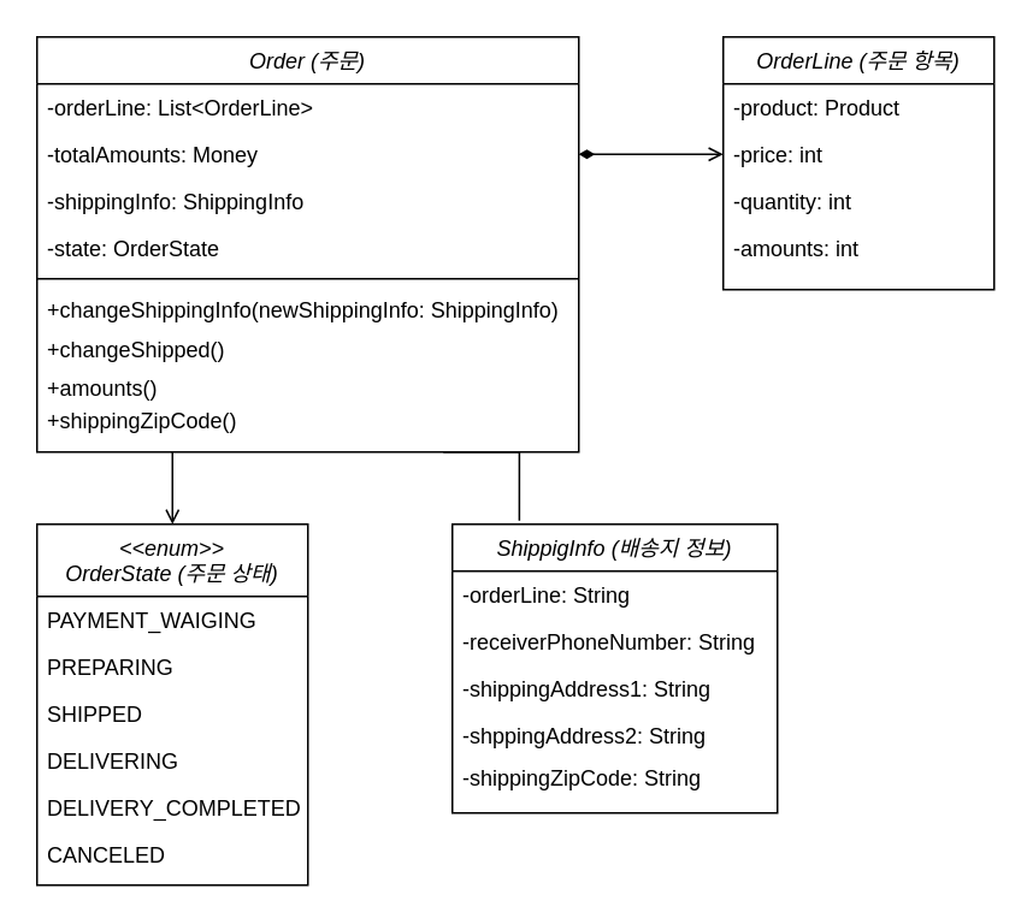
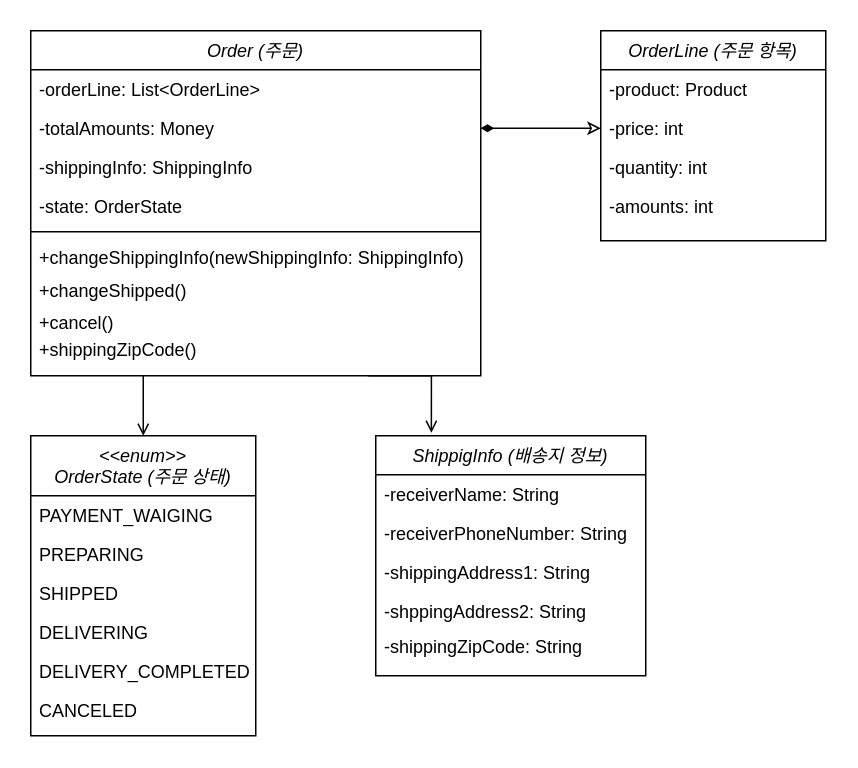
  <mxCell id="0" />
  <mxCell id="1" parent="0" />
  <mxCell id="2" style="edgeStyle=orthogonalEdgeStyle;rounded=0;orthogonalLoop=1;jettySize=auto;html=1;exitX=0.25;exitY=1;exitDx=0;exitDy=0;entryX=0.5;entryY=0;entryDx=0;entryDy=0;endArrow=open;endFill=0;" edge="1" parent="1" source="3" target="24"><mxGeometry relative="1" as="geometry" /></mxCell>
  <mxCell id="3" value="Order (주문)" style="swimlane;fontStyle=2;align=center;verticalAlign=top;childLayout=stackLayout;horizontal=1;startSize=26;horizontalStack=0;resizeParent=1;resizeLast=0;collapsible=1;marginBottom=0;rounded=0;shadow=0;strokeWidth=1;" vertex="1" parent="1"><mxGeometry x="20" y="20" width="300" height="230" as="geometry"><mxRectangle x="230" y="140" width="160" height="26" as="alternateBounds" /></mxGeometry></mxCell>
  <mxCell id="4" value="-orderLine: List&lt;OrderLine&gt;" style="text;align=left;verticalAlign=top;spacingLeft=4;spacingRight=4;overflow=hidden;rotatable=0;points=[[0,0.5],[1,0.5]];portConstraint=eastwest;" vertex="1" parent="3"><mxGeometry y="26" width="300" height="26" as="geometry" /></mxCell>
  <mxCell id="5" value="-totalAmounts: Money" style="text;align=left;verticalAlign=top;spacingLeft=4;spacingRight=4;overflow=hidden;rotatable=0;points=[[0,0.5],[1,0.5]];portConstraint=eastwest;rounded=0;shadow=0;html=0;" vertex="1" parent="3"><mxGeometry y="52" width="300" height="26" as="geometry" /></mxCell>
  <mxCell id="6" value="-shippingInfo: ShippingInfo" style="text;align=left;verticalAlign=top;spacingLeft=4;spacingRight=4;overflow=hidden;rotatable=0;points=[[0,0.5],[1,0.5]];portConstraint=eastwest;rounded=0;shadow=0;html=0;" vertex="1" parent="3"><mxGeometry y="78" width="300" height="26" as="geometry" /></mxCell>
  <mxCell id="7" value="-state: OrderState" style="text;align=left;verticalAlign=top;spacingLeft=4;spacingRight=4;overflow=hidden;rotatable=0;points=[[0,0.5],[1,0.5]];portConstraint=eastwest;" vertex="1" parent="3"><mxGeometry y="104" width="300" height="26" as="geometry" /></mxCell>
  <mxCell id="8" value="" style="line;html=1;strokeWidth=1;align=left;verticalAlign=middle;spacingTop=-1;spacingLeft=3;spacingRight=3;rotatable=0;labelPosition=right;points=[];portConstraint=eastwest;" vertex="1" parent="3"><mxGeometry y="130" width="300" height="8" as="geometry" /></mxCell>
  <mxCell id="9" value="+changeShippingInfo(newShippingInfo: ShippingInfo)" style="text;align=left;verticalAlign=top;spacingLeft=4;spacingRight=4;overflow=hidden;rotatable=0;points=[[0,0.5],[1,0.5]];portConstraint=eastwest;" vertex="1" parent="3"><mxGeometry y="138" width="300" height="26" as="geometry" /></mxCell>
  <mxCell id="10" value="+changeShipped()" style="text;align=left;verticalAlign=top;spacingLeft=4;spacingRight=4;overflow=hidden;rotatable=0;points=[[0,0.5],[1,0.5]];portConstraint=eastwest;" vertex="1" parent="1"><mxGeometry x="20" y="180" width="300" height="26" as="geometry" /></mxCell>
- <mxCell id="11" value="+amounts()" style="text;align=left;verticalAlign=top;spacingLeft=4;spacingRight=4;overflow=hidden;rotatable=0;points=[[0,0.5],[1,0.5]];portConstraint=eastwest;" vertex="1" parent="1"><mxGeometry x="20" y="201" width="300" height="26" as="geometry" /></mxCell>
+ <mxCell id="11" value="+cancel()" style="text;align=left;verticalAlign=top;spacingLeft=4;spacingRight=4;overflow=hidden;rotatable=0;points=[[0,0.5],[1,0.5]];portConstraint=eastwest;" vertex="1" parent="1"><mxGeometry x="20" y="201" width="300" height="26" as="geometry" /></mxCell>
  <mxCell id="12" value="+shippingZipCode()" style="text;align=left;verticalAlign=top;spacingLeft=4;spacingRight=4;overflow=hidden;rotatable=0;points=[[0,0.5],[1,0.5]];portConstraint=eastwest;" vertex="1" parent="1"><mxGeometry x="20" y="219" width="300" height="26" as="geometry" /></mxCell>
  <mxCell id="13" value="OrderLine (주문 항목)" style="swimlane;fontStyle=2;align=center;verticalAlign=top;childLayout=stackLayout;horizontal=1;startSize=26;horizontalStack=0;resizeParent=1;resizeLast=0;collapsible=1;marginBottom=0;rounded=0;shadow=0;strokeWidth=1;" vertex="1" parent="1"><mxGeometry x="400" y="20" width="150" height="140" as="geometry"><mxRectangle x="230" y="140" width="160" height="26" as="alternateBounds" /></mxGeometry></mxCell>
  <mxCell id="14" value="-product: Product" style="text;align=left;verticalAlign=top;spacingLeft=4;spacingRight=4;overflow=hidden;rotatable=0;points=[[0,0.5],[1,0.5]];portConstraint=eastwest;" vertex="1" parent="13"><mxGeometry y="26" width="150" height="26" as="geometry" /></mxCell>
  <mxCell id="15" value="-price: int" style="text;align=left;verticalAlign=top;spacingLeft=4;spacingRight=4;overflow=hidden;rotatable=0;points=[[0,0.5],[1,0.5]];portConstraint=eastwest;rounded=0;shadow=0;html=0;" vertex="1" parent="13"><mxGeometry y="52" width="150" height="26" as="geometry" /></mxCell>
  <mxCell id="16" value="-quantity: int" style="text;align=left;verticalAlign=top;spacingLeft=4;spacingRight=4;overflow=hidden;rotatable=0;points=[[0,0.5],[1,0.5]];portConstraint=eastwest;rounded=0;shadow=0;html=0;" vertex="1" parent="13"><mxGeometry y="78" width="150" height="26" as="geometry" /></mxCell>
  <mxCell id="17" value="-amounts: int" style="text;align=left;verticalAlign=top;spacingLeft=4;spacingRight=4;overflow=hidden;rotatable=0;points=[[0,0.5],[1,0.5]];portConstraint=eastwest;" vertex="1" parent="13"><mxGeometry y="104" width="150" height="26" as="geometry" /></mxCell>
  <mxCell id="18" value="ShippigInfo (배송지 정보)" style="swimlane;fontStyle=2;align=center;verticalAlign=top;childLayout=stackLayout;horizontal=1;startSize=26;horizontalStack=0;resizeParent=1;resizeLast=0;collapsible=1;marginBottom=0;rounded=0;shadow=0;strokeWidth=1;" vertex="1" parent="1"><mxGeometry x="250" y="290" width="180" height="160" as="geometry"><mxRectangle x="230" y="140" width="160" height="26" as="alternateBounds" /></mxGeometry></mxCell>
- <mxCell id="19" value="-orderLine: String" style="text;align=left;verticalAlign=top;spacingLeft=4;spacingRight=4;overflow=hidden;rotatable=0;points=[[0,0.5],[1,0.5]];portConstraint=eastwest;" vertex="1" parent="18"><mxGeometry y="26" width="180" height="26" as="geometry" /></mxCell>
+ <mxCell id="19" value="-receiverName: String" style="text;align=left;verticalAlign=top;spacingLeft=4;spacingRight=4;overflow=hidden;rotatable=0;points=[[0,0.5],[1,0.5]];portConstraint=eastwest;" vertex="1" parent="18"><mxGeometry y="26" width="180" height="26" as="geometry" /></mxCell>
  <mxCell id="20" value="-receiverPhoneNumber: String" style="text;align=left;verticalAlign=top;spacingLeft=4;spacingRight=4;overflow=hidden;rotatable=0;points=[[0,0.5],[1,0.5]];portConstraint=eastwest;rounded=0;shadow=0;html=0;" vertex="1" parent="18"><mxGeometry y="52" width="180" height="26" as="geometry" /></mxCell>
  <mxCell id="21" value="-shippingAddress1: String" style="text;align=left;verticalAlign=top;spacingLeft=4;spacingRight=4;overflow=hidden;rotatable=0;points=[[0,0.5],[1,0.5]];portConstraint=eastwest;rounded=0;shadow=0;html=0;" vertex="1" parent="18"><mxGeometry y="78" width="180" height="26" as="geometry" /></mxCell>
  <mxCell id="22" value="-shppingAddress2: String" style="text;align=left;verticalAlign=top;spacingLeft=4;spacingRight=4;overflow=hidden;rotatable=0;points=[[0,0.5],[1,0.5]];portConstraint=eastwest;" vertex="1" parent="18"><mxGeometry y="104" width="180" height="26" as="geometry" /></mxCell>
  <mxCell id="23" value="-shippingZipCode: String" style="text;align=left;verticalAlign=top;spacingLeft=4;spacingRight=4;overflow=hidden;rotatable=0;points=[[0,0.5],[1,0.5]];portConstraint=eastwest;" vertex="1" parent="1"><mxGeometry x="250" y="417" width="150" height="26" as="geometry" /></mxCell>
  <mxCell id="24" value="&lt;&lt;enum&gt;&gt;&#10;OrderState (주문 상태)" style="swimlane;fontStyle=2;align=center;verticalAlign=top;childLayout=stackLayout;horizontal=1;startSize=40;horizontalStack=0;resizeParent=1;resizeLast=0;collapsible=1;marginBottom=0;rounded=0;shadow=0;strokeWidth=1;" vertex="1" parent="1"><mxGeometry x="20" y="290" width="150" height="200" as="geometry"><mxRectangle x="230" y="140" width="160" height="26" as="alternateBounds" /></mxGeometry></mxCell>
  <mxCell id="25" value="PAYMENT_WAIGING" style="text;align=left;verticalAlign=top;spacingLeft=4;spacingRight=4;overflow=hidden;rotatable=0;points=[[0,0.5],[1,0.5]];portConstraint=eastwest;" vertex="1" parent="24"><mxGeometry y="40" width="150" height="26" as="geometry" /></mxCell>
  <mxCell id="26" value="PREPARING" style="text;align=left;verticalAlign=top;spacingLeft=4;spacingRight=4;overflow=hidden;rotatable=0;points=[[0,0.5],[1,0.5]];portConstraint=eastwest;rounded=0;shadow=0;html=0;" vertex="1" parent="24"><mxGeometry y="66" width="150" height="26" as="geometry" /></mxCell>
  <mxCell id="27" value="SHIPPED" style="text;align=left;verticalAlign=top;spacingLeft=4;spacingRight=4;overflow=hidden;rotatable=0;points=[[0,0.5],[1,0.5]];portConstraint=eastwest;rounded=0;shadow=0;html=0;" vertex="1" parent="24"><mxGeometry y="92" width="150" height="26" as="geometry" /></mxCell>
  <mxCell id="28" value="DELIVERING" style="text;align=left;verticalAlign=top;spacingLeft=4;spacingRight=4;overflow=hidden;rotatable=0;points=[[0,0.5],[1,0.5]];portConstraint=eastwest;" vertex="1" parent="24"><mxGeometry y="118" width="150" height="26" as="geometry" /></mxCell>
  <mxCell id="29" value="DELIVERY_COMPLETED" style="text;align=left;verticalAlign=top;spacingLeft=4;spacingRight=4;overflow=hidden;rotatable=0;points=[[0,0.5],[1,0.5]];portConstraint=eastwest;" vertex="1" parent="24"><mxGeometry y="144" width="150" height="26" as="geometry" /></mxCell>
  <mxCell id="30" value="CANCELED" style="text;align=left;verticalAlign=top;spacingLeft=4;spacingRight=4;overflow=hidden;rotatable=0;points=[[0,0.5],[1,0.5]];portConstraint=eastwest;" vertex="1" parent="24"><mxGeometry y="170" width="150" height="26" as="geometry" /></mxCell>
- <mxCell id="31" style="edgeStyle=orthogonalEdgeStyle;rounded=0;orthogonalLoop=1;jettySize=auto;html=1;exitX=0.75;exitY=1;exitDx=0;exitDy=0;entryX=0.206;entryY=-0.012;entryDx=0;entryDy=0;entryPerimeter=0;endArrow=none;endFill=0;" edge="1" parent="1" source="3" target="18"><mxGeometry relative="1" as="geometry"><Array as="points"><mxPoint x="287" y="250" /></Array></mxGeometry></mxCell>
- <mxCell id="32" style="edgeStyle=orthogonalEdgeStyle;rounded=0;orthogonalLoop=1;jettySize=auto;html=1;entryX=0;entryY=0.5;entryDx=0;entryDy=0;endArrow=open;endFill=0;startArrow=diamondThin;startFill=1;" edge="1" parent="1" source="5" target="15"><mxGeometry relative="1" as="geometry" /></mxCell>
+ <mxCell id="31" style="edgeStyle=orthogonalEdgeStyle;rounded=0;orthogonalLoop=1;jettySize=auto;html=1;exitX=0.75;exitY=1;exitDx=0;exitDy=0;entryX=0.206;entryY=-0.012;entryDx=0;entryDy=0;entryPerimeter=0;endArrow=open;endFill=0;" edge="1" parent="1" source="3" target="18"><mxGeometry relative="1" as="geometry"><Array as="points"><mxPoint x="287" y="250" /></Array></mxGeometry></mxCell>
+ <mxCell id="32" style="edgeStyle=orthogonalEdgeStyle;rounded=0;orthogonalLoop=1;jettySize=auto;html=1;entryX=0;entryY=0.5;entryDx=0;entryDy=0;endArrow=classic;endFill=0;startArrow=diamondThin;startFill=1;" edge="1" parent="1" source="5" target="15"><mxGeometry relative="1" as="geometry" /></mxCell>
